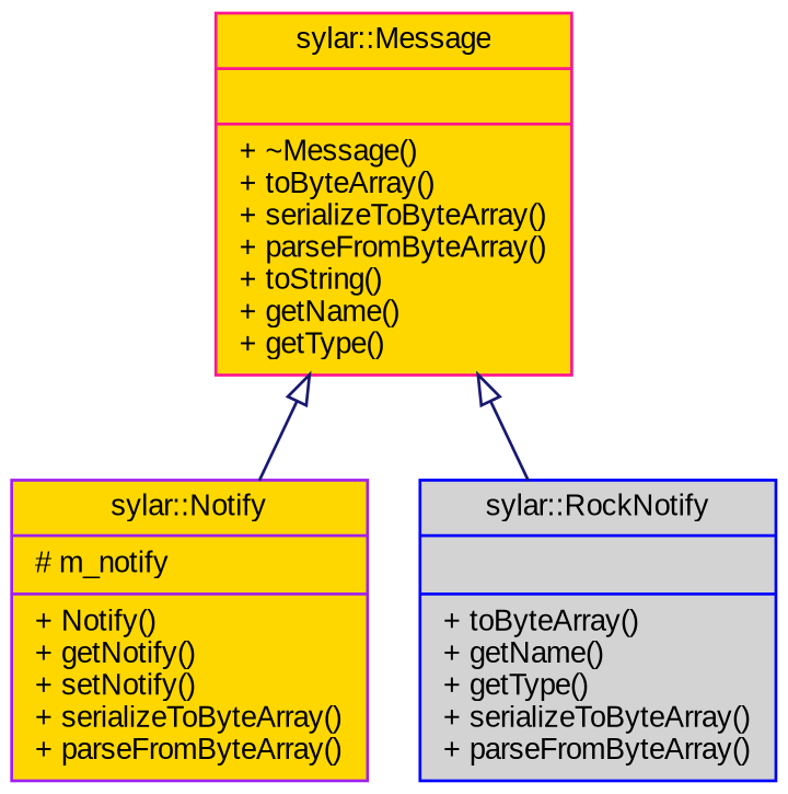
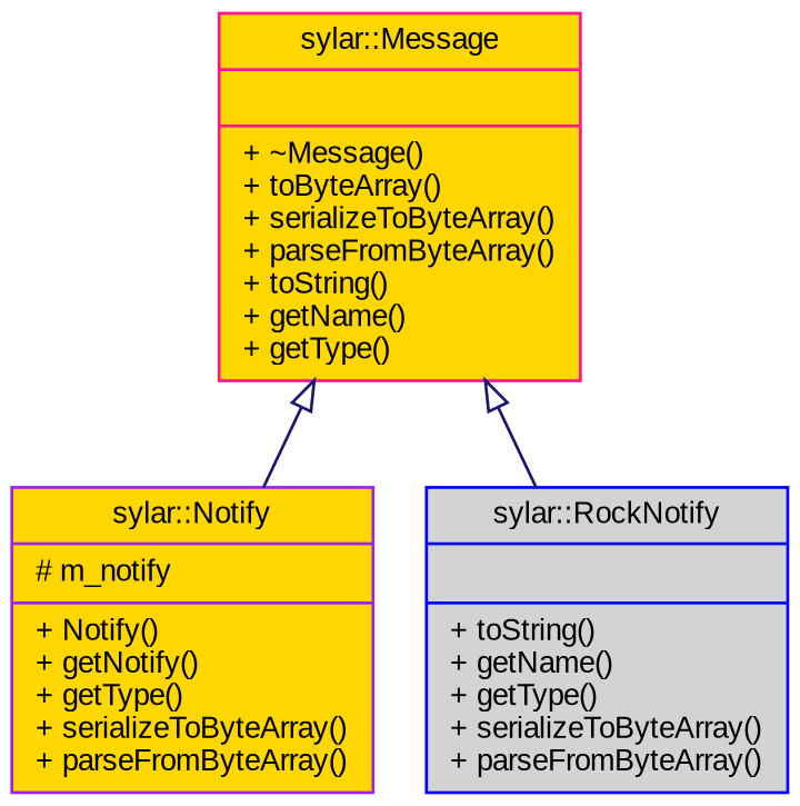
  digraph {
    fontname="Liberation Sans"
    node [fillcolor=gold fontname="Liberation Sans" fontsize=10 shape=record style=filled]
    edge [arrowtail=onormal color=midnightblue dir=back fontname="Liberation Sans" fontsize=10 labelfontname=Helvetica labelfontsize=10 style=solid]
-   n1 [color=purple fontcolor=black height=0.2 label="{sylar::Notify\n|# m_notify\l|+ Notify()\l+ getNotify()\l+ setNotify()\l+ serializeToByteArray()\l+ parseFromByteArray()\l}" width=0.4]
-   n2 [color=blue fillcolor=lightgrey height=0.2 label="{sylar::RockNotify\n||+ toByteArray()\l+ getName()\l+ getType()\l+ serializeToByteArray()\l+ parseFromByteArray()\l}" width=0.4]
+   n1 [color=purple fontcolor=black height=0.2 label="{sylar::Notify\n|# m_notify\l|+ Notify()\l+ getNotify()\l+ getType()\l+ serializeToByteArray()\l+ parseFromByteArray()\l}" width=0.4]
+   n2 [color=blue fillcolor=lightgrey height=0.2 label="{sylar::RockNotify\n||+ toString()\l+ getName()\l+ getType()\l+ serializeToByteArray()\l+ parseFromByteArray()\l}" width=0.4]
    n3 [color=deeppink height=0.2 label="{sylar::Message\n||+ ~Message()\l+ toByteArray()\l+ serializeToByteArray()\l+ parseFromByteArray()\l+ toString()\l+ getName()\l+ getType()\l}" width=0.4]
    n3 -> n1
    n3 -> n2
  }
